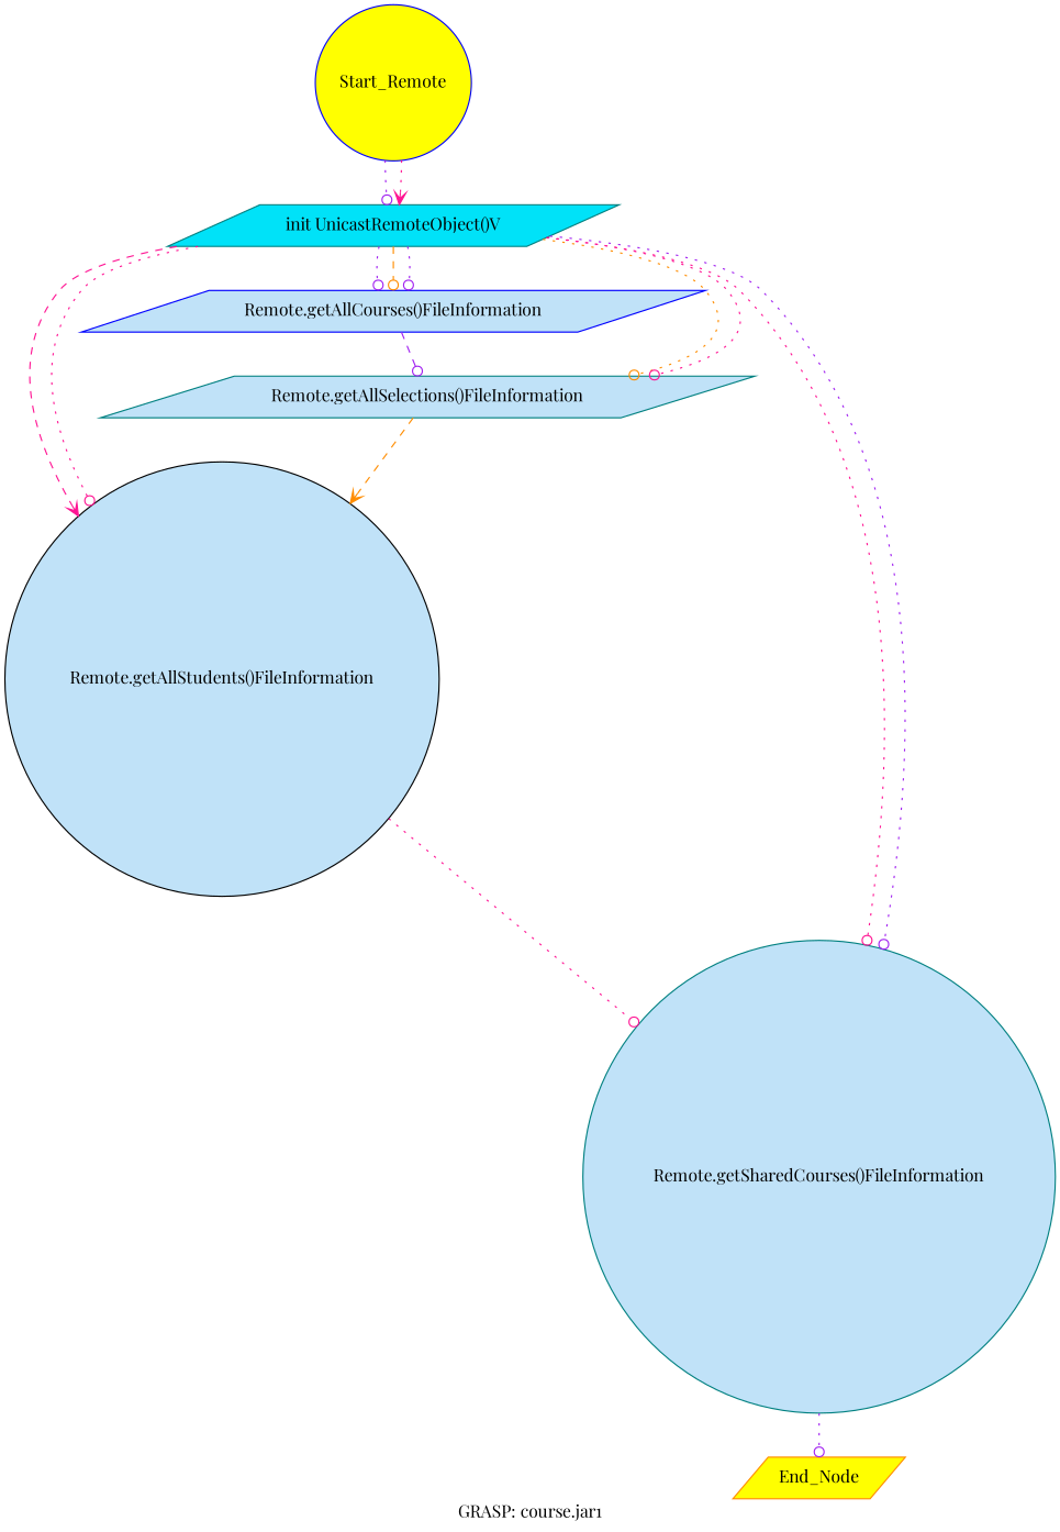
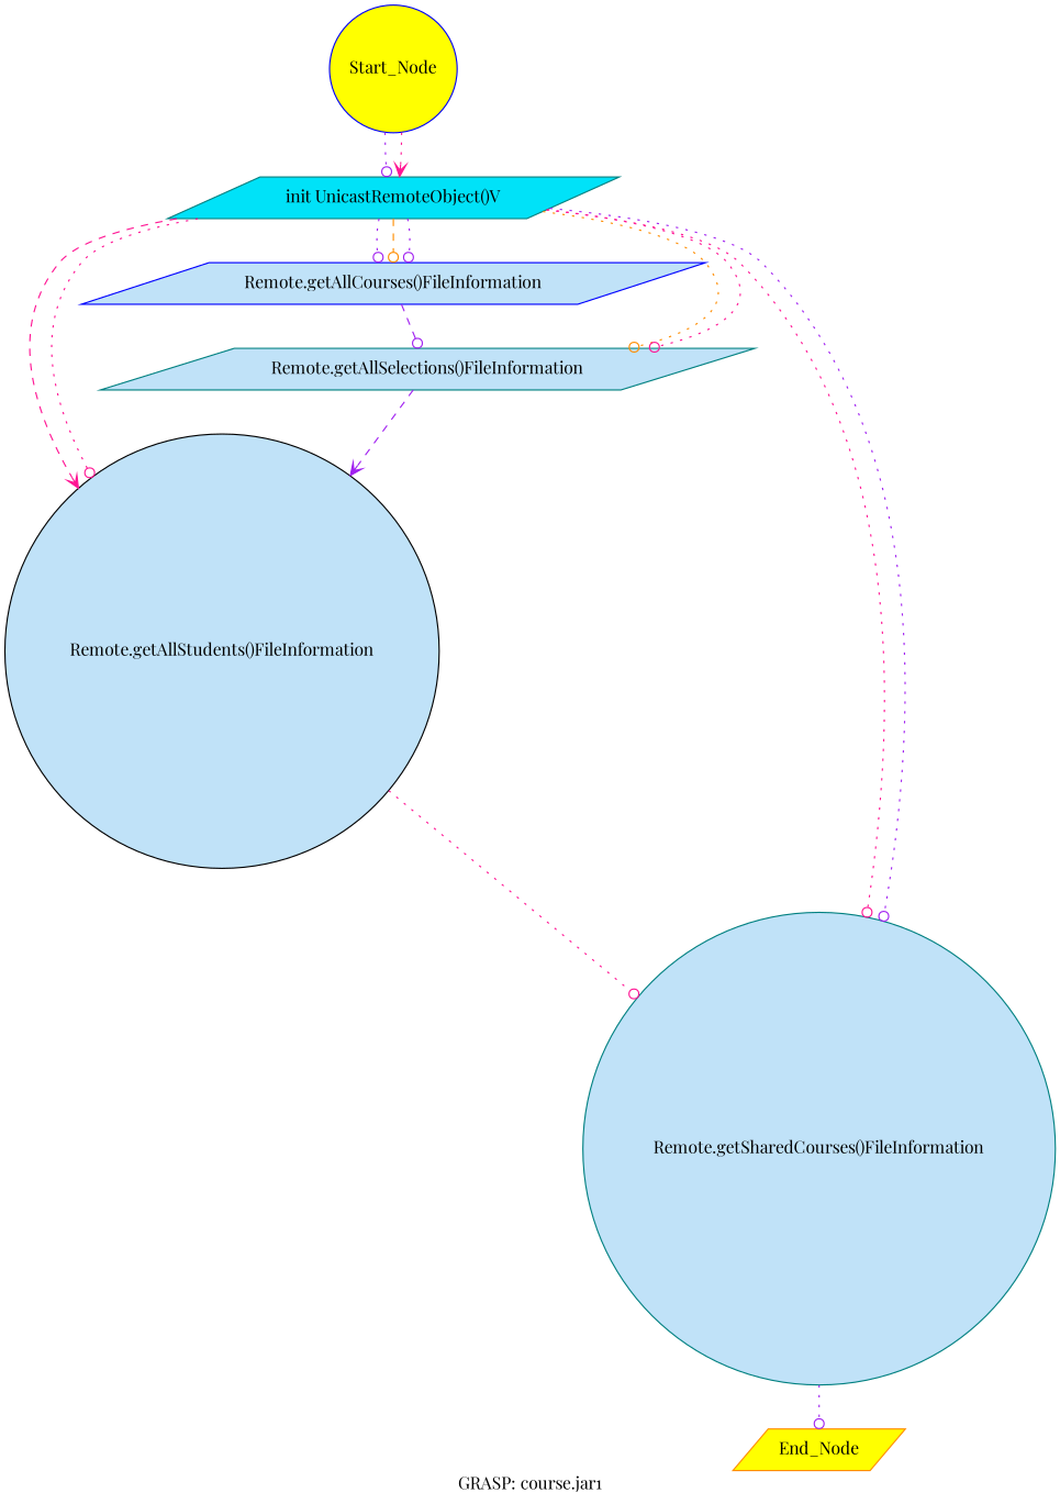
  digraph {
    fontname="Playfair Display"
    label="GRASP: course.jar1"
    node [color=teal fillcolor="#c0e2f8" fontname="Playfair Display" margin=0.02 shape=parallelogram style=filled]
    edge [arrowhead=odot color=purple fontname="Playfair Display" style=dotted]
-   Start_Node [color=blue fillcolor=yellow height=0 shape=circle width=0 label=Start_Remote]
+   Start_Node [color=blue fillcolor=yellow height=0 shape=circle width=0]
    "init UnicastRemoteObject()V" [fillcolor="#00e2f8" height=0 width=0]
    "Remote.getAllStudents()FileInformation" [color=black height=0 shape=circle width=0]
    "Remote.getSharedCourses()FileInformation" [height=0 shape=circle width=0]
    "Remote.getAllSelections()FileInformation" [height=0 width=0]
    "Remote.getAllCourses()FileInformation" [color=blue height=0 width=0]
    End_Node [color=darkorange fillcolor=yellow height=0 width=0]
    Start_Node -> "init UnicastRemoteObject()V"
    Start_Node -> "init UnicastRemoteObject()V" [arrowhead=vee color=deeppink]
    "init UnicastRemoteObject()V" -> "Remote.getAllStudents()FileInformation" [arrowhead=vee color=deeppink style=dashed]
    "init UnicastRemoteObject()V" -> "Remote.getAllStudents()FileInformation" [color=deeppink]
    "init UnicastRemoteObject()V" -> "Remote.getSharedCourses()FileInformation" [color=deeppink]
    "init UnicastRemoteObject()V" -> "Remote.getSharedCourses()FileInformation"
    "init UnicastRemoteObject()V" -> "Remote.getAllSelections()FileInformation" [color=darkorange]
    "init UnicastRemoteObject()V" -> "Remote.getAllSelections()FileInformation" [color=deeppink]
    "init UnicastRemoteObject()V" -> "Remote.getAllCourses()FileInformation"
    "init UnicastRemoteObject()V" -> "Remote.getAllCourses()FileInformation" [color=darkorange style=dashed]
    "init UnicastRemoteObject()V" -> "Remote.getAllCourses()FileInformation"
    "Remote.getAllStudents()FileInformation" -> "Remote.getSharedCourses()FileInformation" [color=deeppink]
    "Remote.getSharedCourses()FileInformation" -> End_Node
-   "Remote.getAllSelections()FileInformation" -> "Remote.getAllStudents()FileInformation" [arrowhead=vee color=darkorange style=dashed]
+   "Remote.getAllSelections()FileInformation" -> "Remote.getAllStudents()FileInformation" [arrowhead=vee style=dashed]
    "Remote.getAllCourses()FileInformation" -> "Remote.getAllSelections()FileInformation" [style=dashed]
  }
